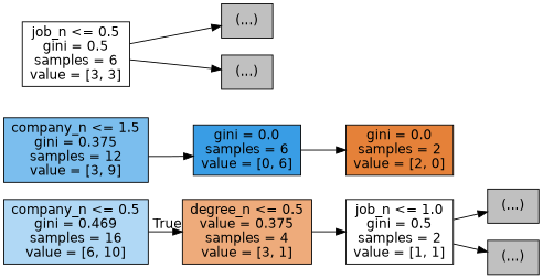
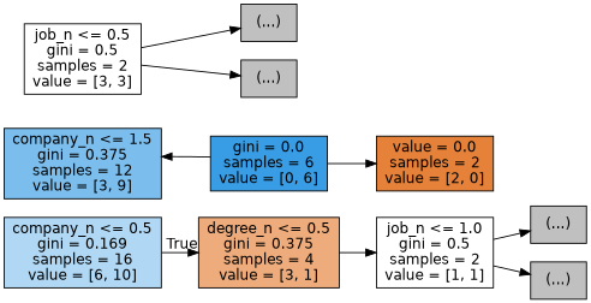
  digraph {
    rankdir=LR
    node [color=black fillcolor="#C0C0C0" fontname=helvetica shape=box style=filled]
    edge [fontname=helvetica]
-   n1 [fillcolor="#b0d8f5" label="company_n <= 0.5\ngini = 0.469\nsamples = 16\nvalue = [6, 10]"]
-   n2 [fillcolor="#eeab7b" label="degree_n <= 0.5\nvalue = 0.375\nsamples = 4\nvalue = [3, 1]"]
+   n1 [fillcolor="#b0d8f5" label="company_n <= 0.5\ngini = 0.169\nsamples = 16\nvalue = [6, 10]"]
+   n2 [fillcolor="#eeab7b" label="degree_n <= 0.5\ngini = 0.375\nsamples = 4\nvalue = [3, 1]"]
    n3 [fillcolor="#ffffff" label="job_n <= 1.0\ngini = 0.5\nsamples = 2\nvalue = [1, 1]"]
    n4 [fillcolor="#7bbeee" label="company_n <= 1.5\ngini = 0.375\nsamples = 12\nvalue = [3, 9]"]
    n5 [fillcolor="#399de5" label="gini = 0.0\nsamples = 6\nvalue = [0, 6]"]
-   n6 [fillcolor="#e58139" label="gini = 0.0\nsamples = 2\nvalue = [2, 0]"]
+   n6 [fillcolor="#e58139" label="value = 0.0\nsamples = 2\nvalue = [2, 0]"]
    n7 [label="(...)"]
    n8 [label="(...)"]
-   n9 [fillcolor="#ffffff" label="job_n <= 0.5\ngini = 0.5\nsamples = 6\nvalue = [3, 3]"]
+   n9 [fillcolor="#ffffff" label="job_n <= 0.5\ngini = 0.5\nsamples = 2\nvalue = [3, 3]"]
    n10 [label="(...)"]
    n11 [label="(...)"]
    n1 -> n2 [headlabel=True labelangle=45 labeldistance=2.5]
    n2 -> n3
    n3 -> n7
    n3 -> n8
-   n4 -> n5
+   n5 -> n4
    n5 -> n6
    n9 -> n10
    n9 -> n11
  }
